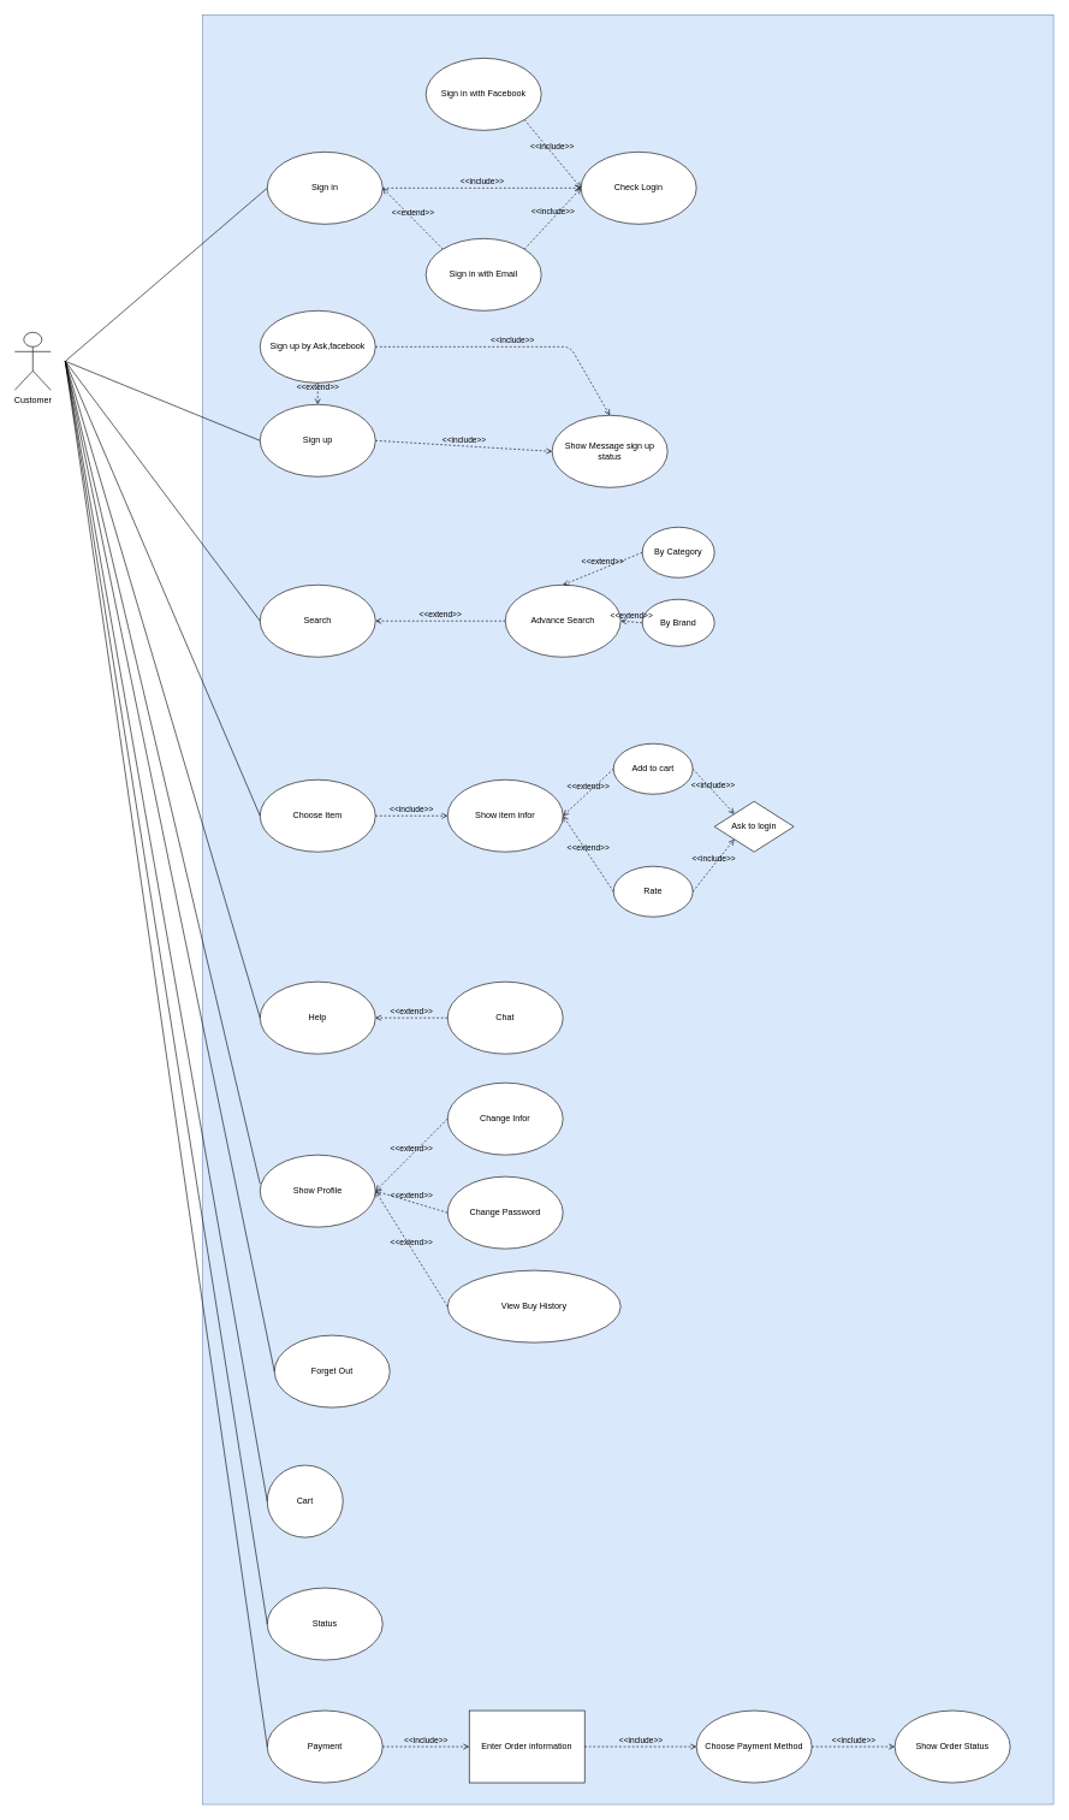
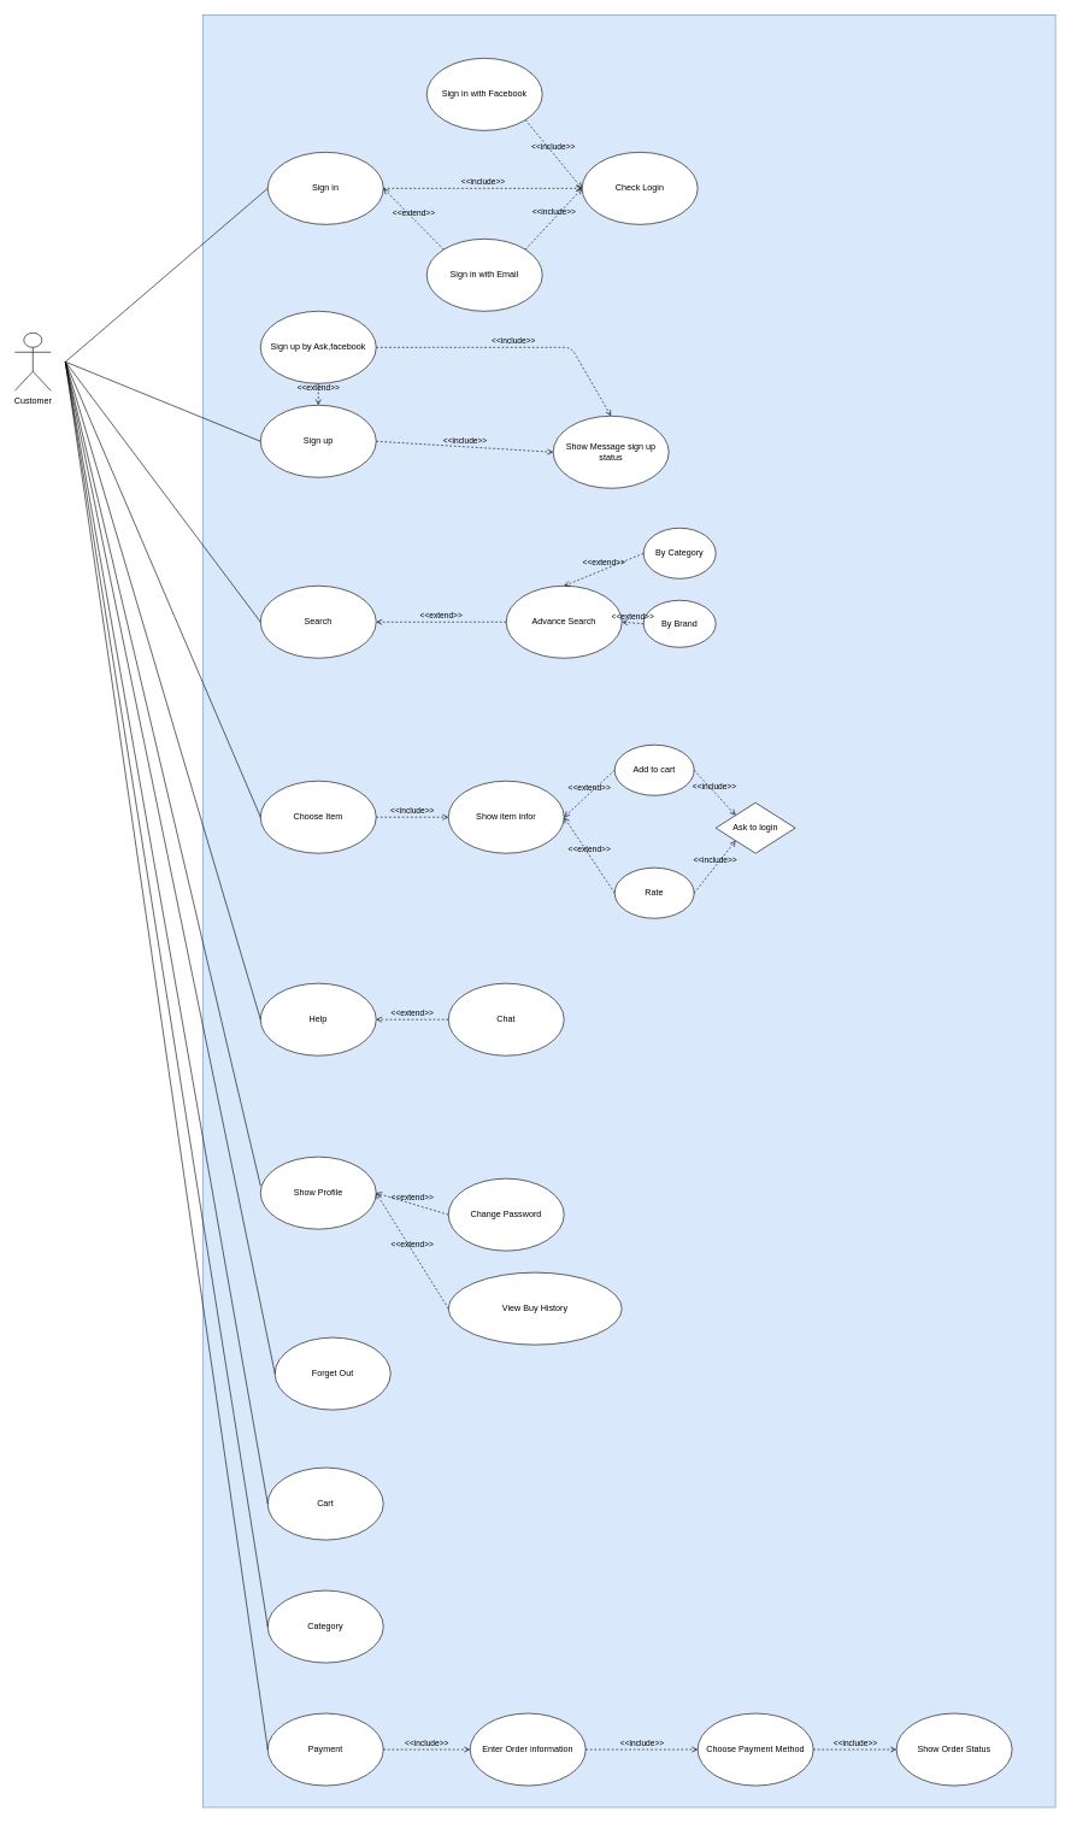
  <mxCell id="0" />
  <mxCell id="1" parent="0" />
  <mxCell id="2" value="" style="rounded=0;whiteSpace=wrap;html=1;strokeColor=#6c8ebf;fillColor=#dae8fc;" parent="1" vertex="1"><mxGeometry x="280" y="20" width="1180" height="2480" as="geometry" /></mxCell>
  <mxCell id="3" value="Customer" style="shape=umlActor;verticalLabelPosition=bottom;verticalAlign=top;html=1;" parent="1" vertex="1"><mxGeometry x="20" y="460" width="50" height="80" as="geometry" /></mxCell>
  <mxCell id="4" value="" style="endArrow=none;html=1;entryX=0;entryY=0.5;entryDx=0;entryDy=0;" parent="1" target="57" edge="1"><mxGeometry width="50" height="50" relative="1" as="geometry"><mxPoint x="90" y="500" as="sourcePoint" /><mxPoint x="370" y="310" as="targetPoint" /></mxGeometry></mxCell>
  <mxCell id="5" value="Sign up" style="ellipse;whiteSpace=wrap;html=1;" parent="1" vertex="1"><mxGeometry x="360" y="560" width="160" height="100" as="geometry" /></mxCell>
  <mxCell id="6" value="" style="endArrow=none;html=1;entryX=0;entryY=0.5;entryDx=0;entryDy=0;" parent="1" target="5" edge="1"><mxGeometry width="50" height="50" relative="1" as="geometry"><mxPoint x="90" y="500" as="sourcePoint" /><mxPoint x="370" y="510" as="targetPoint" /></mxGeometry></mxCell>
  <mxCell id="7" value="Search" style="ellipse;whiteSpace=wrap;html=1;" parent="1" vertex="1"><mxGeometry x="360" y="810" width="160" height="100" as="geometry" /></mxCell>
  <mxCell id="8" value="Choose Item" style="ellipse;whiteSpace=wrap;html=1;" parent="1" vertex="1"><mxGeometry x="360" y="1080" width="160" height="100" as="geometry" /></mxCell>
  <mxCell id="9" value="Help" style="ellipse;whiteSpace=wrap;html=1;" parent="1" vertex="1"><mxGeometry x="360" y="1360" width="160" height="100" as="geometry" /></mxCell>
  <mxCell id="10" value="Show Profile" style="ellipse;whiteSpace=wrap;html=1;" parent="1" vertex="1"><mxGeometry x="360" y="1600" width="160" height="100" as="geometry" /></mxCell>
  <mxCell id="11" value="Forget Out" style="ellipse;whiteSpace=wrap;html=1;" parent="1" vertex="1"><mxGeometry x="380" y="1850" width="160" height="100" as="geometry" /></mxCell>
  <mxCell id="12" value="Sign up by Ask,facebook" style="ellipse;whiteSpace=wrap;html=1;" parent="1" vertex="1"><mxGeometry x="360" y="430" width="160" height="100" as="geometry" /></mxCell>
  <mxCell id="13" value="&amp;lt;&amp;lt;extend&amp;gt;&amp;gt;" style="html=1;verticalAlign=bottom;labelBackgroundColor=none;endArrow=open;endFill=0;dashed=1;exitX=0.5;exitY=1;exitDx=0;exitDy=0;entryX=0.5;entryY=0;entryDx=0;entryDy=0;" parent="1" source="12" target="5" edge="1"><mxGeometry width="160" relative="1" as="geometry"><mxPoint x="450" y="250" as="sourcePoint" /><mxPoint x="450" y="300" as="targetPoint" /></mxGeometry></mxCell>
  <mxCell id="14" value="Show Message sign up status" style="ellipse;whiteSpace=wrap;html=1;" parent="1" vertex="1"><mxGeometry x="765" y="575" width="160" height="100" as="geometry" /></mxCell>
  <mxCell id="15" value="&amp;lt;&amp;lt;include&amp;gt;&amp;gt;" style="html=1;verticalAlign=bottom;labelBackgroundColor=none;endArrow=open;endFill=0;dashed=1;exitX=1;exitY=0.5;exitDx=0;exitDy=0;entryX=0;entryY=0.5;entryDx=0;entryDy=0;" parent="1" source="5" target="14" edge="1"><mxGeometry width="160" relative="1" as="geometry"><mxPoint x="530" y="350" as="sourcePoint" /><mxPoint x="720" y="350" as="targetPoint" /></mxGeometry></mxCell>
  <mxCell id="16" value="&amp;lt;&amp;lt;include&amp;gt;&amp;gt;" style="html=1;verticalAlign=bottom;labelBackgroundColor=none;endArrow=open;endFill=0;dashed=1;exitX=1;exitY=0.5;exitDx=0;exitDy=0;entryX=0.5;entryY=0;entryDx=0;entryDy=0;" parent="1" source="12" target="14" edge="1"><mxGeometry width="160" relative="1" as="geometry"><mxPoint x="530" y="200" as="sourcePoint" /><mxPoint x="800" y="300" as="targetPoint" /><Array as="points"><mxPoint x="790" y="480" /></Array></mxGeometry></mxCell>
  <mxCell id="17" value="Advance Search" style="ellipse;whiteSpace=wrap;html=1;" parent="1" vertex="1"><mxGeometry x="700" y="810" width="160" height="100" as="geometry" /></mxCell>
  <mxCell id="18" value="&amp;lt;&amp;lt;extend&amp;gt;&amp;gt;" style="html=1;verticalAlign=bottom;labelBackgroundColor=none;endArrow=open;endFill=0;dashed=1;exitX=0;exitY=0.5;exitDx=0;exitDy=0;entryX=1;entryY=0.5;entryDx=0;entryDy=0;" parent="1" source="17" target="7" edge="1"><mxGeometry width="160" relative="1" as="geometry"><mxPoint x="450" y="540" as="sourcePoint" /><mxPoint x="450" y="570" as="targetPoint" /></mxGeometry></mxCell>
  <mxCell id="19" value="By Category" style="ellipse;whiteSpace=wrap;html=1;" parent="1" vertex="1"><mxGeometry x="890" y="730" width="100" height="70" as="geometry" /></mxCell>
  <mxCell id="20" value="By Brand" style="ellipse;whiteSpace=wrap;html=1;" parent="1" vertex="1"><mxGeometry x="890" y="830" width="100" height="65" as="geometry" /></mxCell>
  <mxCell id="21" value="&amp;lt;&amp;lt;extend&amp;gt;&amp;gt;" style="html=1;verticalAlign=bottom;labelBackgroundColor=none;endArrow=open;endFill=0;dashed=1;exitX=0;exitY=0.5;exitDx=0;exitDy=0;entryX=0.5;entryY=0;entryDx=0;entryDy=0;" parent="1" source="19" target="17" edge="1"><mxGeometry width="160" relative="1" as="geometry"><mxPoint x="710" y="870" as="sourcePoint" /><mxPoint x="530" y="870" as="targetPoint" /></mxGeometry></mxCell>
  <mxCell id="22" value="&amp;lt;&amp;lt;extend&amp;gt;&amp;gt;" style="html=1;verticalAlign=bottom;labelBackgroundColor=none;endArrow=open;endFill=0;dashed=1;exitX=0;exitY=0.5;exitDx=0;exitDy=0;" parent="1" source="20" edge="1"><mxGeometry width="160" relative="1" as="geometry"><mxPoint x="720" y="880" as="sourcePoint" /><mxPoint x="860" y="860" as="targetPoint" /></mxGeometry></mxCell>
  <mxCell id="23" value="" style="endArrow=none;html=1;entryX=0;entryY=0.5;entryDx=0;entryDy=0;" parent="1" target="7" edge="1"><mxGeometry width="50" height="50" relative="1" as="geometry"><mxPoint x="90" y="500" as="sourcePoint" /><mxPoint x="370" y="620" as="targetPoint" /></mxGeometry></mxCell>
  <mxCell id="24" value="Show item infor" style="ellipse;whiteSpace=wrap;html=1;" parent="1" vertex="1"><mxGeometry x="620" y="1080" width="160" height="100" as="geometry" /></mxCell>
  <mxCell id="25" value="Add to cart" style="ellipse;whiteSpace=wrap;html=1;" parent="1" vertex="1"><mxGeometry x="850" y="1030" width="110" height="70" as="geometry" /></mxCell>
  <mxCell id="26" value="Rate" style="ellipse;whiteSpace=wrap;html=1;" parent="1" vertex="1"><mxGeometry x="850" y="1200" width="110" height="70" as="geometry" /></mxCell>
  <mxCell id="27" value="&amp;lt;&amp;lt;extend&amp;gt;&amp;gt;" style="html=1;verticalAlign=bottom;labelBackgroundColor=none;endArrow=open;endFill=0;dashed=1;exitX=0;exitY=0.5;exitDx=0;exitDy=0;entryX=1;entryY=0.5;entryDx=0;entryDy=0;" parent="1" source="25" target="24" edge="1"><mxGeometry width="160" relative="1" as="geometry"><mxPoint x="710" y="870" as="sourcePoint" /><mxPoint x="530" y="870" as="targetPoint" /></mxGeometry></mxCell>
  <mxCell id="28" value="&amp;lt;&amp;lt;extend&amp;gt;&amp;gt;" style="html=1;verticalAlign=bottom;labelBackgroundColor=none;endArrow=open;endFill=0;dashed=1;exitX=0;exitY=0.5;exitDx=0;exitDy=0;" parent="1" source="26" edge="1"><mxGeometry width="160" relative="1" as="geometry"><mxPoint x="720" y="880" as="sourcePoint" /><mxPoint x="780" y="1130" as="targetPoint" /></mxGeometry></mxCell>
  <mxCell id="29" value="&amp;lt;&amp;lt;include&amp;gt;&amp;gt;" style="html=1;verticalAlign=bottom;labelBackgroundColor=none;endArrow=open;endFill=0;dashed=1;exitX=1;exitY=0.5;exitDx=0;exitDy=0;entryX=0;entryY=0.5;entryDx=0;entryDy=0;" parent="1" source="8" target="24" edge="1"><mxGeometry width="160" relative="1" as="geometry"><mxPoint x="530" y="350" as="sourcePoint" /><mxPoint x="720" y="350" as="targetPoint" /></mxGeometry></mxCell>
  <mxCell id="30" value="Ask to login" style="rhombus;whiteSpace=wrap;html=1;" parent="1" vertex="1"><mxGeometry x="990" y="1110" width="110" height="70" as="geometry" /></mxCell>
  <mxCell id="31" value="&amp;lt;&amp;lt;include&amp;gt;&amp;gt;" style="html=1;verticalAlign=bottom;labelBackgroundColor=none;endArrow=open;endFill=0;dashed=1;exitX=1;exitY=0.5;exitDx=0;exitDy=0;entryX=0;entryY=0;entryDx=0;entryDy=0;" parent="1" source="25" target="30" edge="1"><mxGeometry width="160" relative="1" as="geometry"><mxPoint x="530" y="1140" as="sourcePoint" /><mxPoint x="630" y="1140" as="targetPoint" /></mxGeometry></mxCell>
  <mxCell id="32" value="&amp;lt;&amp;lt;include&amp;gt;&amp;gt;" style="html=1;verticalAlign=bottom;labelBackgroundColor=none;endArrow=open;endFill=0;dashed=1;exitX=1;exitY=0.5;exitDx=0;exitDy=0;entryX=0;entryY=1;entryDx=0;entryDy=0;" parent="1" source="26" target="30" edge="1"><mxGeometry width="160" relative="1" as="geometry"><mxPoint x="530" y="1140" as="sourcePoint" /><mxPoint x="630" y="1140" as="targetPoint" /></mxGeometry></mxCell>
  <mxCell id="33" value="Chat" style="ellipse;whiteSpace=wrap;html=1;" parent="1" vertex="1"><mxGeometry x="620" y="1360" width="160" height="100" as="geometry" /></mxCell>
- <mxCell id="34" value="Change Infor" style="ellipse;whiteSpace=wrap;html=1;" parent="1" vertex="1"><mxGeometry x="620" y="1500" width="160" height="100" as="geometry" /></mxCell>
  <mxCell id="35" value="Change Password" style="ellipse;whiteSpace=wrap;html=1;" parent="1" vertex="1"><mxGeometry x="620" y="1630" width="160" height="100" as="geometry" /></mxCell>
  <mxCell id="36" value="View Buy History" style="ellipse;whiteSpace=wrap;html=1;" parent="1" vertex="1"><mxGeometry x="620" y="1760" width="240" height="100" as="geometry" /></mxCell>
- <mxCell id="37" value="&amp;lt;&amp;lt;extend&amp;gt;&amp;gt;" style="html=1;verticalAlign=bottom;labelBackgroundColor=none;endArrow=open;endFill=0;dashed=1;exitX=0;exitY=0.5;exitDx=0;exitDy=0;entryX=1;entryY=0.5;entryDx=0;entryDy=0;" parent="1" source="34" target="10" edge="1"><mxGeometry width="160" relative="1" as="geometry"><mxPoint x="530" y="1420" as="sourcePoint" /><mxPoint x="630" y="1420" as="targetPoint" /></mxGeometry></mxCell>
  <mxCell id="38" value="&amp;lt;&amp;lt;extend&amp;gt;&amp;gt;" style="html=1;verticalAlign=bottom;labelBackgroundColor=none;endArrow=open;endFill=0;dashed=1;exitX=0;exitY=0.5;exitDx=0;exitDy=0;" parent="1" source="35" edge="1"><mxGeometry width="160" relative="1" as="geometry"><mxPoint x="540" y="1430" as="sourcePoint" /><mxPoint x="520" y="1650" as="targetPoint" /></mxGeometry></mxCell>
  <mxCell id="39" value="&amp;lt;&amp;lt;extend&amp;gt;&amp;gt;" style="html=1;verticalAlign=bottom;labelBackgroundColor=none;endArrow=open;endFill=0;dashed=1;exitX=0;exitY=0.5;exitDx=0;exitDy=0;entryX=1;entryY=0.5;entryDx=0;entryDy=0;" parent="1" source="36" target="10" edge="1"><mxGeometry width="160" relative="1" as="geometry"><mxPoint x="550" y="1440" as="sourcePoint" /><mxPoint x="650" y="1440" as="targetPoint" /></mxGeometry></mxCell>
  <mxCell id="40" value="&amp;lt;&amp;lt;extend&amp;gt;&amp;gt;" style="html=1;verticalAlign=bottom;labelBackgroundColor=none;endArrow=open;endFill=0;dashed=1;exitX=0;exitY=0.5;exitDx=0;exitDy=0;entryX=1;entryY=0.5;entryDx=0;entryDy=0;" parent="1" source="33" target="9" edge="1"><mxGeometry width="160" relative="1" as="geometry"><mxPoint x="630" y="1560" as="sourcePoint" /><mxPoint x="530" y="1660" as="targetPoint" /></mxGeometry></mxCell>
  <mxCell id="41" value="" style="endArrow=none;html=1;entryX=0;entryY=0.5;entryDx=0;entryDy=0;" parent="1" target="8" edge="1"><mxGeometry width="50" height="50" relative="1" as="geometry"><mxPoint x="90" y="500" as="sourcePoint" /><mxPoint x="370" y="870" as="targetPoint" /></mxGeometry></mxCell>
  <mxCell id="42" value="" style="endArrow=none;html=1;entryX=0;entryY=0.5;entryDx=0;entryDy=0;" parent="1" target="9" edge="1"><mxGeometry width="50" height="50" relative="1" as="geometry"><mxPoint x="90" y="500" as="sourcePoint" /><mxPoint x="380" y="880" as="targetPoint" /></mxGeometry></mxCell>
  <mxCell id="43" value="" style="endArrow=none;html=1;" parent="1" edge="1"><mxGeometry width="50" height="50" relative="1" as="geometry"><mxPoint x="90" y="500" as="sourcePoint" /><mxPoint x="360" y="1640" as="targetPoint" /></mxGeometry></mxCell>
  <mxCell id="44" value="" style="endArrow=none;html=1;entryX=0;entryY=0.5;entryDx=0;entryDy=0;" parent="1" target="11" edge="1"><mxGeometry width="50" height="50" relative="1" as="geometry"><mxPoint x="90" y="500" as="sourcePoint" /><mxPoint x="400" y="900" as="targetPoint" /></mxGeometry></mxCell>
- <mxCell id="45" value="Cart" style="ellipse;whiteSpace=wrap;html=1;" parent="1" vertex="1"><mxGeometry x="370" y="2030" width="105" height="100" as="geometry" /></mxCell>
+ <mxCell id="45" value="Cart" style="ellipse;whiteSpace=wrap;html=1;" parent="1" vertex="1"><mxGeometry x="370" y="2030" width="160" height="100" as="geometry" /></mxCell>
  <mxCell id="46" value="" style="endArrow=none;html=1;entryX=0;entryY=0.5;entryDx=0;entryDy=0;" parent="1" target="45" edge="1"><mxGeometry width="50" height="50" relative="1" as="geometry"><mxPoint x="90" y="500" as="sourcePoint" /><mxPoint x="610" y="540" as="targetPoint" /></mxGeometry></mxCell>
- <mxCell id="47" value="Status" style="ellipse;whiteSpace=wrap;html=1;" vertex="1" parent="1"><mxGeometry x="370" y="2200" width="160" height="100" as="geometry" /></mxCell>
+ <mxCell id="47" value="Category" style="ellipse;whiteSpace=wrap;html=1;" vertex="1" parent="1"><mxGeometry x="370" y="2200" width="160" height="100" as="geometry" /></mxCell>
  <mxCell id="48" value="Payment" style="ellipse;whiteSpace=wrap;html=1;" vertex="1" parent="1"><mxGeometry x="370" y="2370" width="160" height="100" as="geometry" /></mxCell>
  <mxCell id="49" value="&amp;lt;&amp;lt;include&amp;gt;&amp;gt;" style="html=1;verticalAlign=bottom;labelBackgroundColor=none;endArrow=open;endFill=0;dashed=1;exitX=1;exitY=0.5;exitDx=0;exitDy=0;entryX=0;entryY=0.5;entryDx=0;entryDy=0;" edge="1" parent="1" source="48" target="50"><mxGeometry width="160" relative="1" as="geometry"><mxPoint x="540" y="2419.5" as="sourcePoint" /><mxPoint x="640" y="2419.5" as="targetPoint" /></mxGeometry></mxCell>
- <mxCell id="50" value="Enter Order information" style="whiteSpace=wrap;html=1;rounded=0;" vertex="1" parent="1"><mxGeometry x="650" y="2370" width="160" height="100" as="geometry" /></mxCell>
+ <mxCell id="50" value="Enter Order information" style="ellipse;whiteSpace=wrap;html=1;" vertex="1" parent="1"><mxGeometry x="650" y="2370" width="160" height="100" as="geometry" /></mxCell>
  <mxCell id="51" value="&amp;lt;&amp;lt;include&amp;gt;&amp;gt;" style="html=1;verticalAlign=bottom;labelBackgroundColor=none;endArrow=open;endFill=0;dashed=1;exitX=1;exitY=0.5;exitDx=0;exitDy=0;entryX=0;entryY=0.5;entryDx=0;entryDy=0;" edge="1" parent="1" source="50" target="52"><mxGeometry width="160" relative="1" as="geometry"><mxPoint x="845" y="2419.5" as="sourcePoint" /><mxPoint x="950" y="2420" as="targetPoint" /></mxGeometry></mxCell>
  <mxCell id="52" value="Choose Payment Method" style="ellipse;whiteSpace=wrap;html=1;" vertex="1" parent="1"><mxGeometry x="965" y="2370" width="160" height="100" as="geometry" /></mxCell>
  <mxCell id="53" value="&amp;lt;&amp;lt;include&amp;gt;&amp;gt;" style="html=1;verticalAlign=bottom;labelBackgroundColor=none;endArrow=open;endFill=0;dashed=1;exitX=1;exitY=0.5;exitDx=0;exitDy=0;entryX=0;entryY=0.5;entryDx=0;entryDy=0;" edge="1" parent="1" target="54" source="52"><mxGeometry width="160" relative="1" as="geometry"><mxPoint x="820" y="2430" as="sourcePoint" /><mxPoint x="960" y="2430" as="targetPoint" /></mxGeometry></mxCell>
  <mxCell id="54" value="Show Order Status" style="ellipse;whiteSpace=wrap;html=1;" vertex="1" parent="1"><mxGeometry x="1240" y="2370" width="160" height="100" as="geometry" /></mxCell>
  <mxCell id="55" value="" style="endArrow=none;html=1;entryX=0;entryY=0.5;entryDx=0;entryDy=0;" edge="1" parent="1" target="47"><mxGeometry width="50" height="50" relative="1" as="geometry"><mxPoint x="90" y="500" as="sourcePoint" /><mxPoint x="380" y="2090" as="targetPoint" /></mxGeometry></mxCell>
  <mxCell id="56" value="" style="endArrow=none;html=1;entryX=0;entryY=0.5;entryDx=0;entryDy=0;" edge="1" parent="1" target="48"><mxGeometry width="50" height="50" relative="1" as="geometry"><mxPoint x="90" y="500" as="sourcePoint" /><mxPoint x="380" y="2260" as="targetPoint" /></mxGeometry></mxCell>
  <mxCell id="57" value="Sign in" style="ellipse;whiteSpace=wrap;html=1;" vertex="1" parent="1"><mxGeometry x="370" y="210" width="160" height="100" as="geometry" /></mxCell>
  <mxCell id="58" value="Sign in with Facebook" style="ellipse;whiteSpace=wrap;html=1;" vertex="1" parent="1"><mxGeometry x="590" y="80" width="160" height="100" as="geometry" /></mxCell>
  <mxCell id="59" value="Sign in with Email" style="ellipse;whiteSpace=wrap;html=1;" vertex="1" parent="1"><mxGeometry x="590" y="330" width="160" height="100" as="geometry" /></mxCell>
  <mxCell id="60" value="Check Login" style="ellipse;whiteSpace=wrap;html=1;" vertex="1" parent="1"><mxGeometry x="805" y="210" width="160" height="100" as="geometry" /></mxCell>
  <mxCell id="61" value="&amp;lt;&amp;lt;extend&amp;gt;&amp;gt;" style="html=1;verticalAlign=bottom;labelBackgroundColor=none;endArrow=open;endFill=0;dashed=1;exitX=0;exitY=0;exitDx=0;exitDy=0;entryX=1;entryY=0.5;entryDx=0;entryDy=0;" edge="1" parent="1" source="59" target="57"><mxGeometry width="160" relative="1" as="geometry"><mxPoint x="450" y="540" as="sourcePoint" /><mxPoint x="450" y="570" as="targetPoint" /></mxGeometry></mxCell>
  <mxCell id="62" value="&amp;lt;&amp;lt;include&amp;gt;&amp;gt;" style="html=1;verticalAlign=bottom;labelBackgroundColor=none;endArrow=open;endFill=0;dashed=1;exitX=1;exitY=1;exitDx=0;exitDy=0;entryX=0;entryY=0.5;entryDx=0;entryDy=0;" edge="1" parent="1" source="58" target="60"><mxGeometry width="160" relative="1" as="geometry"><mxPoint x="530" y="620" as="sourcePoint" /><mxPoint x="720" y="620" as="targetPoint" /></mxGeometry></mxCell>
  <mxCell id="63" value="&amp;lt;&amp;lt;include&amp;gt;&amp;gt;" style="html=1;verticalAlign=bottom;labelBackgroundColor=none;endArrow=open;endFill=0;dashed=1;exitX=1;exitY=0;exitDx=0;exitDy=0;entryX=0;entryY=0.5;entryDx=0;entryDy=0;" edge="1" parent="1" source="59" target="60"><mxGeometry width="160" relative="1" as="geometry"><mxPoint x="540" y="630" as="sourcePoint" /><mxPoint x="790" y="260" as="targetPoint" /></mxGeometry></mxCell>
  <mxCell id="64" value="&amp;lt;&amp;lt;include&amp;gt;&amp;gt;" style="html=1;verticalAlign=bottom;labelBackgroundColor=none;endArrow=open;endFill=0;dashed=1;exitX=1;exitY=0.5;exitDx=0;exitDy=0;entryX=0;entryY=0.5;entryDx=0;entryDy=0;" edge="1" parent="1" source="57" target="60"><mxGeometry width="160" relative="1" as="geometry"><mxPoint x="736.569" y="175.355" as="sourcePoint" /><mxPoint x="815" y="270" as="targetPoint" /></mxGeometry></mxCell>
